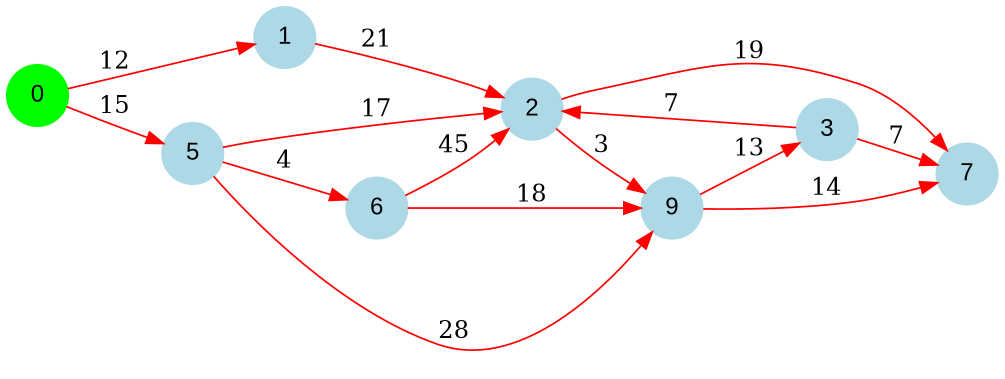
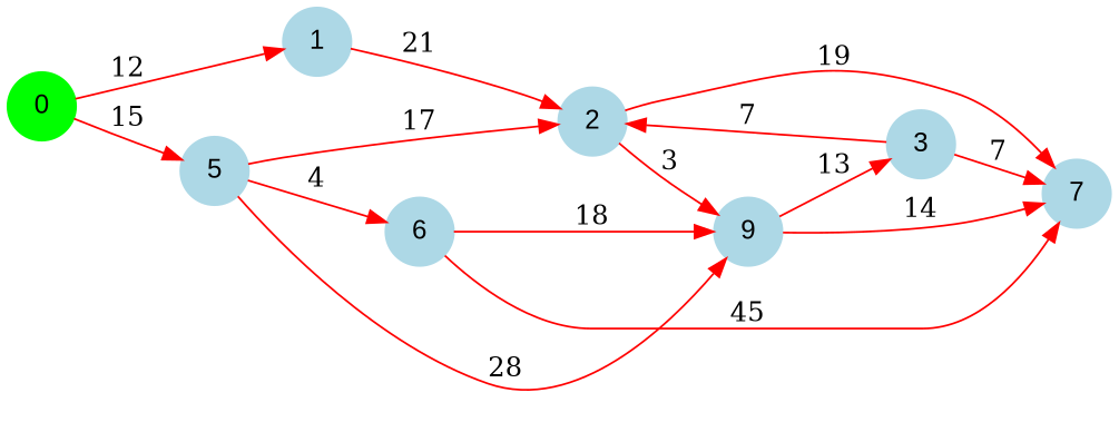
  digraph {
    rankdir=LR
    node [color=lightblue fontname=Arial shape=circle style=filled]
    edge [color=red]
    0 [color=green]
    1
    5
    2
    6
    n6 [label=9]
    7
    3
    0 -> 1 [label=12]
    0 -> 5 [label=15]
    1 -> 2 [label=21]
    5 -> 2 [label=17]
    5 -> 6 [label=4]
    5 -> n6 [label=28]
    2 -> n6 [label=3]
    2 -> 7 [label=19]
    6 -> n6 [label=18]
-   6 -> 2 [label=45]
+   6 -> 7 [label=45]
    n6 -> 7 [label=14]
    n6 -> 3 [label=13]
    3 -> 2 [label=7]
    3 -> 7 [label=7]
  }
